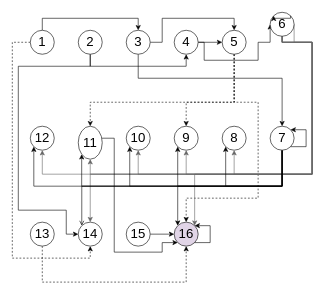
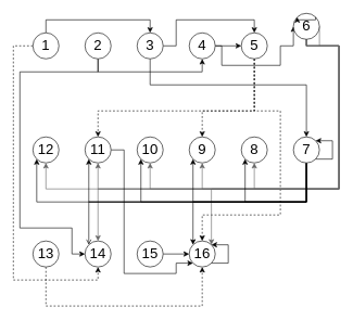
  <mxCell id="0" />
  <mxCell id="1" parent="0" />
  <mxCell id="2" style="edgeStyle=orthogonalEdgeStyle;rounded=0;orthogonalLoop=1;jettySize=auto;html=1;entryX=0.5;entryY=0;entryDx=0;entryDy=0;fontSize=22;" parent="1" source="4" target="10" edge="1"><mxGeometry relative="1" as="geometry"><Array as="points"><mxPoint x="70" y="30" /><mxPoint x="230" y="30" /></Array></mxGeometry></mxCell>
  <mxCell id="3" style="edgeStyle=orthogonalEdgeStyle;rounded=0;orthogonalLoop=1;jettySize=auto;html=1;entryX=0.5;entryY=1;entryDx=0;entryDy=0;fontSize=22;dashed=1;" parent="1" source="4" target="42" edge="1"><mxGeometry relative="1" as="geometry"><Array as="points"><mxPoint x="20" y="70" /><mxPoint x="20" y="430" /><mxPoint x="150" y="430" /></Array></mxGeometry></mxCell>
  <mxCell id="4" value="&lt;font style=&quot;font-size: 22px;&quot;&gt;1&lt;/font&gt;" style="ellipse;whiteSpace=wrap;html=1;aspect=fixed;" parent="1" vertex="1"><mxGeometry x="50" y="50" width="40" height="40" as="geometry" /></mxCell>
  <mxCell id="5" style="edgeStyle=orthogonalEdgeStyle;rounded=0;orthogonalLoop=1;jettySize=auto;html=1;entryX=0.5;entryY=1;entryDx=0;entryDy=0;fontSize=22;" parent="1" source="7" target="13" edge="1"><mxGeometry relative="1" as="geometry"><Array as="points"><mxPoint x="150" y="110" /><mxPoint x="310" y="110" /></Array></mxGeometry></mxCell>
  <mxCell id="6" style="edgeStyle=orthogonalEdgeStyle;rounded=0;orthogonalLoop=1;jettySize=auto;html=1;fontSize=22;entryX=0;entryY=0.5;entryDx=0;entryDy=0;" parent="1" source="7" target="42" edge="1"><mxGeometry relative="1" as="geometry"><mxPoint x="180" y="450" as="targetPoint" /><Array as="points"><mxPoint x="150" y="110" /><mxPoint x="30" y="110" /><mxPoint x="30" y="350" /><mxPoint x="110" y="350" /><mxPoint x="110" y="390" /></Array></mxGeometry></mxCell>
  <mxCell id="7" value="&lt;font style=&quot;font-size: 22px;&quot;&gt;2&lt;/font&gt;" style="ellipse;whiteSpace=wrap;html=1;aspect=fixed;" parent="1" vertex="1"><mxGeometry x="130" y="50" width="40" height="40" as="geometry" /></mxCell>
  <mxCell id="8" style="edgeStyle=orthogonalEdgeStyle;rounded=0;orthogonalLoop=1;jettySize=auto;html=1;entryX=0.5;entryY=0;entryDx=0;entryDy=0;fontSize=22;" parent="1" source="10" target="17" edge="1"><mxGeometry relative="1" as="geometry"><Array as="points"><mxPoint x="270" y="70" /><mxPoint x="270" y="30" /><mxPoint x="390" y="30" /></Array></mxGeometry></mxCell>
  <mxCell id="9" style="edgeStyle=orthogonalEdgeStyle;rounded=0;orthogonalLoop=1;jettySize=auto;html=1;entryX=0.5;entryY=0;entryDx=0;entryDy=0;fontSize=22;" parent="1" source="10" target="33" edge="1"><mxGeometry relative="1" as="geometry"><Array as="points"><mxPoint x="230" y="130" /><mxPoint x="470" y="130" /></Array></mxGeometry></mxCell>
  <mxCell id="10" value="&lt;font style=&quot;font-size: 22px;&quot;&gt;3&lt;/font&gt;" style="ellipse;whiteSpace=wrap;html=1;aspect=fixed;" parent="1" vertex="1"><mxGeometry x="210" y="50" width="40" height="40" as="geometry" /></mxCell>
  <mxCell id="11" style="edgeStyle=orthogonalEdgeStyle;rounded=0;orthogonalLoop=1;jettySize=auto;html=1;entryX=0;entryY=0.5;entryDx=0;entryDy=0;fontSize=22;" parent="1" source="13" target="17" edge="1"><mxGeometry relative="1" as="geometry" /></mxCell>
  <mxCell id="12" style="edgeStyle=orthogonalEdgeStyle;rounded=0;orthogonalLoop=1;jettySize=auto;html=1;entryX=0;entryY=0.5;entryDx=0;entryDy=0;fontSize=22;" parent="1" source="13" target="25" edge="1"><mxGeometry relative="1" as="geometry"><Array as="points"><mxPoint x="340" y="70" /><mxPoint x="340" y="100" /><mxPoint x="430" y="100" /><mxPoint x="430" y="70" /></Array></mxGeometry></mxCell>
  <mxCell id="13" value="&lt;font style=&quot;font-size: 22px;&quot;&gt;4&lt;/font&gt;" style="ellipse;whiteSpace=wrap;html=1;aspect=fixed;" parent="1" vertex="1"><mxGeometry x="290" y="50" width="40" height="40" as="geometry" /></mxCell>
  <mxCell id="14" style="edgeStyle=orthogonalEdgeStyle;rounded=0;orthogonalLoop=1;jettySize=auto;html=1;entryX=0.5;entryY=0;entryDx=0;entryDy=0;fontSize=22;dashed=1;" parent="1" source="17" target="35" edge="1"><mxGeometry relative="1" as="geometry"><Array as="points"><mxPoint x="390" y="170" /><mxPoint x="310" y="170" /></Array></mxGeometry></mxCell>
  <mxCell id="15" style="edgeStyle=orthogonalEdgeStyle;rounded=0;orthogonalLoop=1;jettySize=auto;html=1;entryX=0.5;entryY=0;entryDx=0;entryDy=0;fontSize=22;dashed=1;" parent="1" source="17" target="38" edge="1"><mxGeometry relative="1" as="geometry"><Array as="points"><mxPoint x="390" y="170" /><mxPoint x="150" y="170" /></Array></mxGeometry></mxCell>
  <mxCell id="16" style="edgeStyle=orthogonalEdgeStyle;rounded=0;orthogonalLoop=1;jettySize=auto;html=1;entryX=0.5;entryY=0;entryDx=0;entryDy=0;fontSize=22;dashed=1;" parent="1" source="17" target="45" edge="1"><mxGeometry relative="1" as="geometry"><Array as="points"><mxPoint x="390" y="170" /><mxPoint x="430" y="170" /><mxPoint x="430" y="330" /><mxPoint x="310" y="330" /></Array></mxGeometry></mxCell>
  <mxCell id="17" value="&lt;font style=&quot;font-size: 22px;&quot;&gt;5&lt;/font&gt;" style="ellipse;whiteSpace=wrap;html=1;aspect=fixed;" parent="1" vertex="1"><mxGeometry x="370" y="50" width="40" height="40" as="geometry" /></mxCell>
  <mxCell id="18" style="edgeStyle=orthogonalEdgeStyle;rounded=0;orthogonalLoop=1;jettySize=auto;html=1;entryX=0.5;entryY=1;entryDx=0;entryDy=0;fontSize=22;elbow=vertical;exitX=1;exitY=0.5;exitDx=0;exitDy=0;fillColor=#f5f5f5;gradientColor=#b3b3b3;strokeColor=#666666;" parent="1" source="25" target="34" edge="1"><mxGeometry relative="1" as="geometry"><Array as="points"><mxPoint x="520" y="70" /><mxPoint x="520" y="290" /><mxPoint x="390" y="290" /></Array></mxGeometry></mxCell>
  <mxCell id="19" style="edgeStyle=orthogonalEdgeStyle;rounded=0;orthogonalLoop=1;jettySize=auto;html=1;entryX=0.5;entryY=1;entryDx=0;entryDy=0;fontSize=22;elbow=vertical;fillColor=#f5f5f5;gradientColor=#b3b3b3;strokeColor=#666666;" parent="1" source="25" target="35" edge="1"><mxGeometry relative="1" as="geometry"><Array as="points"><mxPoint x="520" y="70" /><mxPoint x="520" y="290" /><mxPoint x="310" y="290" /></Array></mxGeometry></mxCell>
  <mxCell id="20" style="edgeStyle=orthogonalEdgeStyle;rounded=0;orthogonalLoop=1;jettySize=auto;html=1;entryX=0.5;entryY=1;entryDx=0;entryDy=0;fontSize=22;elbow=vertical;fillColor=#f5f5f5;gradientColor=#b3b3b3;strokeColor=#666666;" parent="1" source="25" target="36" edge="1"><mxGeometry relative="1" as="geometry"><Array as="points"><mxPoint x="520" y="70" /><mxPoint x="520" y="290" /><mxPoint x="230" y="290" /></Array></mxGeometry></mxCell>
  <mxCell id="21" style="edgeStyle=orthogonalEdgeStyle;rounded=0;orthogonalLoop=1;jettySize=auto;html=1;entryX=0.5;entryY=1;entryDx=0;entryDy=0;fontSize=22;elbow=vertical;fillColor=#f5f5f5;gradientColor=#b3b3b3;strokeColor=#666666;" parent="1" source="25" target="38" edge="1"><mxGeometry relative="1" as="geometry"><Array as="points"><mxPoint x="520" y="70" /><mxPoint x="520" y="290" /><mxPoint x="150" y="290" /></Array></mxGeometry></mxCell>
  <mxCell id="22" style="edgeStyle=orthogonalEdgeStyle;rounded=0;orthogonalLoop=1;jettySize=auto;html=1;entryX=0.5;entryY=1;entryDx=0;entryDy=0;fontSize=22;elbow=vertical;fillColor=#f5f5f5;gradientColor=#b3b3b3;strokeColor=#666666;" parent="1" source="25" target="39" edge="1"><mxGeometry relative="1" as="geometry"><Array as="points"><mxPoint x="520" y="70" /><mxPoint x="520" y="290" /><mxPoint x="70" y="290" /></Array></mxGeometry></mxCell>
  <mxCell id="23" style="edgeStyle=orthogonalEdgeStyle;rounded=0;orthogonalLoop=1;jettySize=auto;html=1;entryX=0.5;entryY=0;entryDx=0;entryDy=0;fontSize=22;elbow=vertical;fillColor=#f5f5f5;gradientColor=#b3b3b3;strokeColor=#666666;" parent="1" source="25" target="42" edge="1"><mxGeometry relative="1" as="geometry"><Array as="points"><mxPoint x="520" y="70" /><mxPoint x="520" y="290" /><mxPoint x="150" y="290" /></Array></mxGeometry></mxCell>
  <mxCell id="24" style="edgeStyle=orthogonalEdgeStyle;rounded=0;orthogonalLoop=1;jettySize=auto;html=1;entryX=1;entryY=0;entryDx=0;entryDy=0;fontSize=22;elbow=vertical;fillColor=#f5f5f5;gradientColor=#b3b3b3;strokeColor=#666666;" parent="1" source="25" target="45" edge="1"><mxGeometry relative="1" as="geometry"><Array as="points"><mxPoint x="520" y="70" /><mxPoint x="520" y="290" /><mxPoint x="324" y="290" /></Array></mxGeometry></mxCell>
  <mxCell id="25" value="&lt;font style=&quot;font-size: 22px;&quot;&gt;6&lt;/font&gt;" style="ellipse;whiteSpace=wrap;html=1;aspect=fixed;" parent="1" vertex="1"><mxGeometry x="450" y="20" width="40" height="40" as="geometry" /></mxCell>
  <mxCell id="26" style="edgeStyle=orthogonalEdgeStyle;rounded=0;orthogonalLoop=1;jettySize=auto;html=1;entryX=0;entryY=1;entryDx=0;entryDy=0;fontSize=22;elbow=vertical;" parent="1" source="33" target="34" edge="1"><mxGeometry relative="1" as="geometry"><Array as="points"><mxPoint x="470" y="310" /><mxPoint x="376" y="310" /></Array></mxGeometry></mxCell>
  <mxCell id="27" style="edgeStyle=orthogonalEdgeStyle;rounded=0;orthogonalLoop=1;jettySize=auto;html=1;entryX=0;entryY=1;entryDx=0;entryDy=0;fontSize=22;elbow=vertical;" parent="1" source="33" target="35" edge="1"><mxGeometry relative="1" as="geometry"><Array as="points"><mxPoint x="470" y="310" /><mxPoint x="296" y="310" /></Array></mxGeometry></mxCell>
  <mxCell id="28" style="edgeStyle=orthogonalEdgeStyle;rounded=0;orthogonalLoop=1;jettySize=auto;html=1;entryX=0;entryY=1;entryDx=0;entryDy=0;fontSize=22;elbow=vertical;" parent="1" source="33" target="36" edge="1"><mxGeometry relative="1" as="geometry"><Array as="points"><mxPoint x="470" y="310" /><mxPoint x="216" y="310" /></Array></mxGeometry></mxCell>
  <mxCell id="29" style="edgeStyle=orthogonalEdgeStyle;rounded=0;orthogonalLoop=1;jettySize=auto;html=1;entryX=0;entryY=1;entryDx=0;entryDy=0;fontSize=22;elbow=vertical;" parent="1" source="33" target="38" edge="1"><mxGeometry relative="1" as="geometry"><Array as="points"><mxPoint x="470" y="310" /><mxPoint x="136" y="310" /></Array></mxGeometry></mxCell>
  <mxCell id="30" style="edgeStyle=orthogonalEdgeStyle;rounded=0;orthogonalLoop=1;jettySize=auto;html=1;entryX=0;entryY=1;entryDx=0;entryDy=0;fontSize=22;elbow=vertical;" parent="1" source="33" target="39" edge="1"><mxGeometry relative="1" as="geometry"><Array as="points"><mxPoint x="470" y="310" /><mxPoint x="56" y="310" /></Array></mxGeometry></mxCell>
  <mxCell id="31" style="edgeStyle=orthogonalEdgeStyle;rounded=0;orthogonalLoop=1;jettySize=auto;html=1;entryX=0;entryY=0;entryDx=0;entryDy=0;fontSize=22;elbow=vertical;endArrow=open;" parent="1" source="33" target="42" edge="1"><mxGeometry relative="1" as="geometry"><Array as="points"><mxPoint x="470" y="310" /><mxPoint x="136" y="310" /></Array></mxGeometry></mxCell>
  <mxCell id="32" style="edgeStyle=orthogonalEdgeStyle;rounded=0;orthogonalLoop=1;jettySize=auto;html=1;entryX=0;entryY=0;entryDx=0;entryDy=0;fontSize=22;elbow=vertical;" parent="1" source="33" target="45" edge="1"><mxGeometry relative="1" as="geometry"><Array as="points"><mxPoint x="470" y="310" /><mxPoint x="296" y="310" /></Array></mxGeometry></mxCell>
  <mxCell id="33" value="&lt;font style=&quot;font-size: 22px;&quot;&gt;7&lt;/font&gt;" style="ellipse;whiteSpace=wrap;html=1;aspect=fixed;" parent="1" vertex="1"><mxGeometry x="450" y="210" width="40" height="40" as="geometry" /></mxCell>
  <mxCell id="34" value="&lt;font style=&quot;font-size: 22px;&quot;&gt;8&lt;/font&gt;" style="ellipse;whiteSpace=wrap;html=1;aspect=fixed;" parent="1" vertex="1"><mxGeometry x="370" y="210" width="40" height="40" as="geometry" /></mxCell>
  <mxCell id="35" value="&lt;font style=&quot;font-size: 22px;&quot;&gt;9&lt;/font&gt;" style="ellipse;whiteSpace=wrap;html=1;aspect=fixed;" parent="1" vertex="1"><mxGeometry x="290" y="210" width="40" height="40" as="geometry" /></mxCell>
  <mxCell id="36" value="&lt;font style=&quot;font-size: 22px;&quot;&gt;10&lt;/font&gt;" style="ellipse;whiteSpace=wrap;html=1;aspect=fixed;" parent="1" vertex="1"><mxGeometry x="210" y="210" width="40" height="40" as="geometry" /></mxCell>
  <mxCell id="37" style="edgeStyle=orthogonalEdgeStyle;rounded=0;orthogonalLoop=1;jettySize=auto;html=1;entryX=0;entryY=1;entryDx=0;entryDy=0;fontSize=22;elbow=vertical;" parent="1" source="38" target="45" edge="1"><mxGeometry relative="1" as="geometry"><Array as="points"><mxPoint x="190" y="230" /><mxPoint x="190" y="420" /><mxPoint x="270" y="420" /><mxPoint x="270" y="404" /></Array></mxGeometry></mxCell>
- <mxCell id="38" value="&lt;font style=&quot;font-size: 22px;&quot;&gt;11&lt;/font&gt;" style="ellipse;whiteSpace=wrap;html=1;aspect=fixed;" parent="1" vertex="1"><mxGeometry x="130" y="210" width="40" height="55" as="geometry" /></mxCell>
+ <mxCell id="38" value="&lt;font style=&quot;font-size: 22px;&quot;&gt;11&lt;/font&gt;" style="ellipse;whiteSpace=wrap;html=1;aspect=fixed;" parent="1" vertex="1"><mxGeometry x="130" y="210" width="40" height="40" as="geometry" /></mxCell>
  <mxCell id="39" value="&lt;font style=&quot;font-size: 22px;&quot;&gt;12&lt;/font&gt;" style="ellipse;whiteSpace=wrap;html=1;aspect=fixed;" parent="1" vertex="1"><mxGeometry x="50" y="210" width="40" height="40" as="geometry" /></mxCell>
  <mxCell id="40" style="edgeStyle=orthogonalEdgeStyle;rounded=0;orthogonalLoop=1;jettySize=auto;html=1;entryX=0.5;entryY=1;entryDx=0;entryDy=0;fontSize=22;elbow=vertical;dashed=1;" parent="1" source="41" target="45" edge="1"><mxGeometry relative="1" as="geometry"><Array as="points"><mxPoint x="70" y="470" /><mxPoint x="310" y="470" /></Array></mxGeometry></mxCell>
  <mxCell id="41" value="&lt;font style=&quot;font-size: 22px;&quot;&gt;13&lt;/font&gt;" style="ellipse;whiteSpace=wrap;html=1;aspect=fixed;" parent="1" vertex="1"><mxGeometry x="50" y="370" width="40" height="40" as="geometry" /></mxCell>
  <mxCell id="42" value="&lt;font style=&quot;font-size: 22px;&quot;&gt;14&lt;/font&gt;" style="ellipse;whiteSpace=wrap;html=1;aspect=fixed;" parent="1" vertex="1"><mxGeometry x="130" y="370" width="40" height="40" as="geometry" /></mxCell>
  <mxCell id="43" style="edgeStyle=orthogonalEdgeStyle;rounded=0;orthogonalLoop=1;jettySize=auto;html=1;entryX=0;entryY=0.5;entryDx=0;entryDy=0;fontSize=22;elbow=vertical;" parent="1" source="44" target="45" edge="1"><mxGeometry relative="1" as="geometry"><Array as="points"><mxPoint x="280" y="390" /><mxPoint x="280" y="390" /></Array></mxGeometry></mxCell>
  <mxCell id="44" value="&lt;font style=&quot;font-size: 22px;&quot;&gt;15&lt;/font&gt;" style="ellipse;whiteSpace=wrap;html=1;aspect=fixed;" parent="1" vertex="1"><mxGeometry x="210" y="370" width="40" height="40" as="geometry" /></mxCell>
- <mxCell id="45" value="&lt;font style=&quot;font-size: 22px;&quot;&gt;16&lt;/font&gt;" style="ellipse;whiteSpace=wrap;html=1;aspect=fixed;fillColor=#e1d5e7;" parent="1" vertex="1"><mxGeometry x="290" y="370" width="40" height="40" as="geometry" /></mxCell>
+ <mxCell id="45" value="&lt;font style=&quot;font-size: 22px;&quot;&gt;16&lt;/font&gt;" style="ellipse;whiteSpace=wrap;html=1;aspect=fixed;" parent="1" vertex="1"><mxGeometry x="290" y="370" width="40" height="40" as="geometry" /></mxCell>
  <mxCell id="46" style="edgeStyle=orthogonalEdgeStyle;rounded=0;orthogonalLoop=1;jettySize=auto;html=1;entryX=0;entryY=0;entryDx=0;entryDy=0;fontSize=22;elbow=vertical;exitX=1;exitY=0;exitDx=0;exitDy=0;" parent="1" source="25" target="25" edge="1"><mxGeometry relative="1" as="geometry"><Array as="points"><mxPoint x="484" y="30" /><mxPoint x="456" y="30" /></Array></mxGeometry></mxCell>
  <mxCell id="47" style="edgeStyle=orthogonalEdgeStyle;rounded=0;orthogonalLoop=1;jettySize=auto;html=1;entryX=1;entryY=0;entryDx=0;entryDy=0;fontSize=22;elbow=vertical;exitX=1;exitY=1;exitDx=0;exitDy=0;" parent="1" source="33" target="33" edge="1"><mxGeometry relative="1" as="geometry"><Array as="points"><mxPoint x="510" y="244" /><mxPoint x="510" y="216" /></Array></mxGeometry></mxCell>
  <mxCell id="48" style="edgeStyle=orthogonalEdgeStyle;rounded=0;orthogonalLoop=1;jettySize=auto;html=1;entryX=1;entryY=0;entryDx=0;entryDy=0;fontSize=22;elbow=vertical;exitX=1;exitY=1;exitDx=0;exitDy=0;" parent="1" source="45" target="45" edge="1"><mxGeometry relative="1" as="geometry"><Array as="points"><mxPoint x="350" y="404" /><mxPoint x="350" y="376" /></Array></mxGeometry></mxCell>
